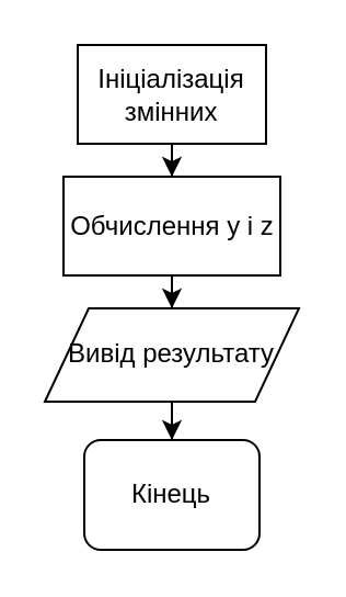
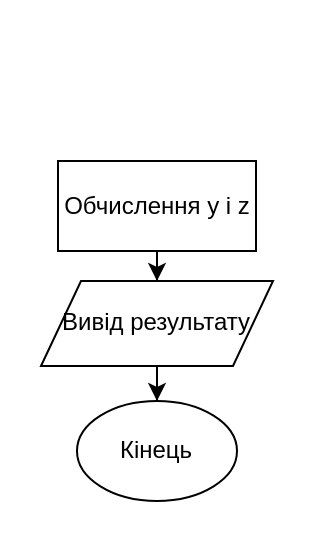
  <mxCell id="0" />
  <mxCell id="1" parent="0" />
- <mxCell id="2" value="" style="edgeStyle=orthogonalEdgeStyle;rounded=0;orthogonalLoop=1;jettySize=auto;html=1;" edge="1" parent="1" source="3" target="5"><mxGeometry relative="1" as="geometry" /></mxCell>
- <mxCell id="3" value="Ініціалізація змінних" style="whiteSpace=wrap;html=1;" vertex="1" parent="1"><mxGeometry x="35" y="20" width="86" height="45" as="geometry" /></mxCell>
  <mxCell id="4" value="" style="edgeStyle=orthogonalEdgeStyle;rounded=0;orthogonalLoop=1;jettySize=auto;html=1;" edge="1" parent="1" source="5" target="7"><mxGeometry relative="1" as="geometry" /></mxCell>
  <mxCell id="5" value="Обчислення y і z" style="whiteSpace=wrap;html=1;" vertex="1" parent="1"><mxGeometry x="28.5" y="80" width="99" height="45" as="geometry" /></mxCell>
  <mxCell id="6" value="" style="edgeStyle=orthogonalEdgeStyle;rounded=0;orthogonalLoop=1;jettySize=auto;html=1;" edge="1" parent="1" source="7" target="8"><mxGeometry relative="1" as="geometry" /></mxCell>
  <mxCell id="7" value="Вивід результату" style="shape=parallelogram;perimeter=parallelogramPerimeter;whiteSpace=wrap;html=1;fixedSize=1;" vertex="1" parent="1"><mxGeometry x="20" y="140" width="116" height="42.5" as="geometry" /></mxCell>
- <mxCell id="8" value="Кінець" style="whiteSpace=wrap;html=1;rounded=1;" vertex="1" parent="1"><mxGeometry x="38" y="200" width="80" height="50" as="geometry" /></mxCell>
+ <mxCell id="8" value="Кінець" style="ellipse;whiteSpace=wrap;html=1;" vertex="1" parent="1"><mxGeometry x="38" y="200" width="80" height="50" as="geometry" /></mxCell>
